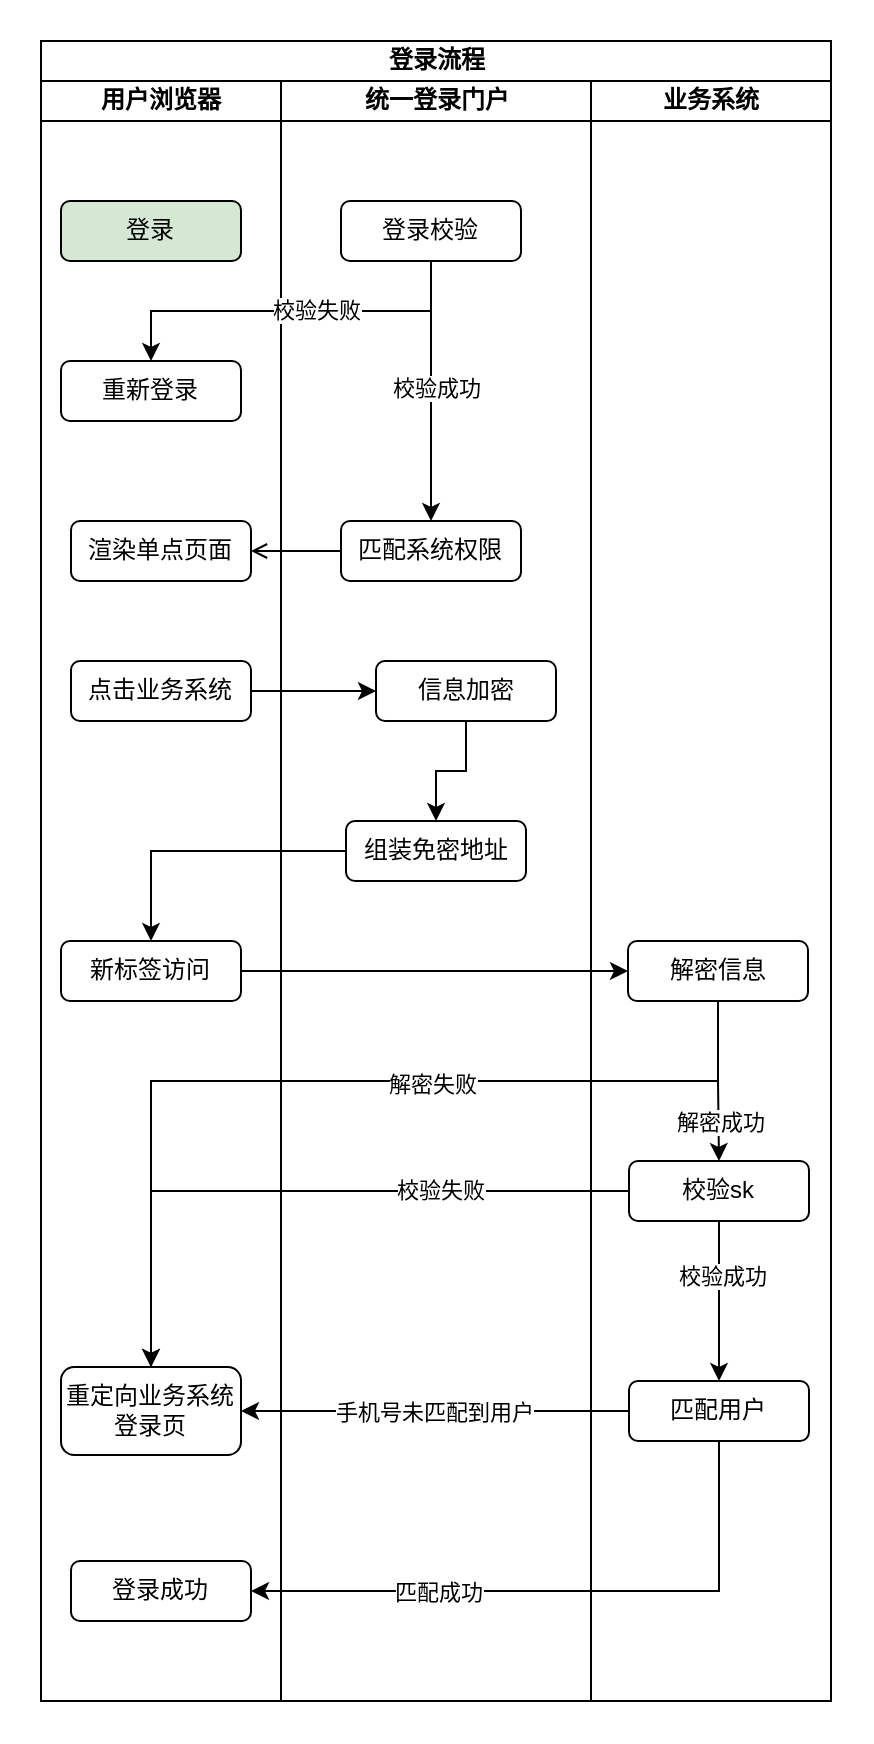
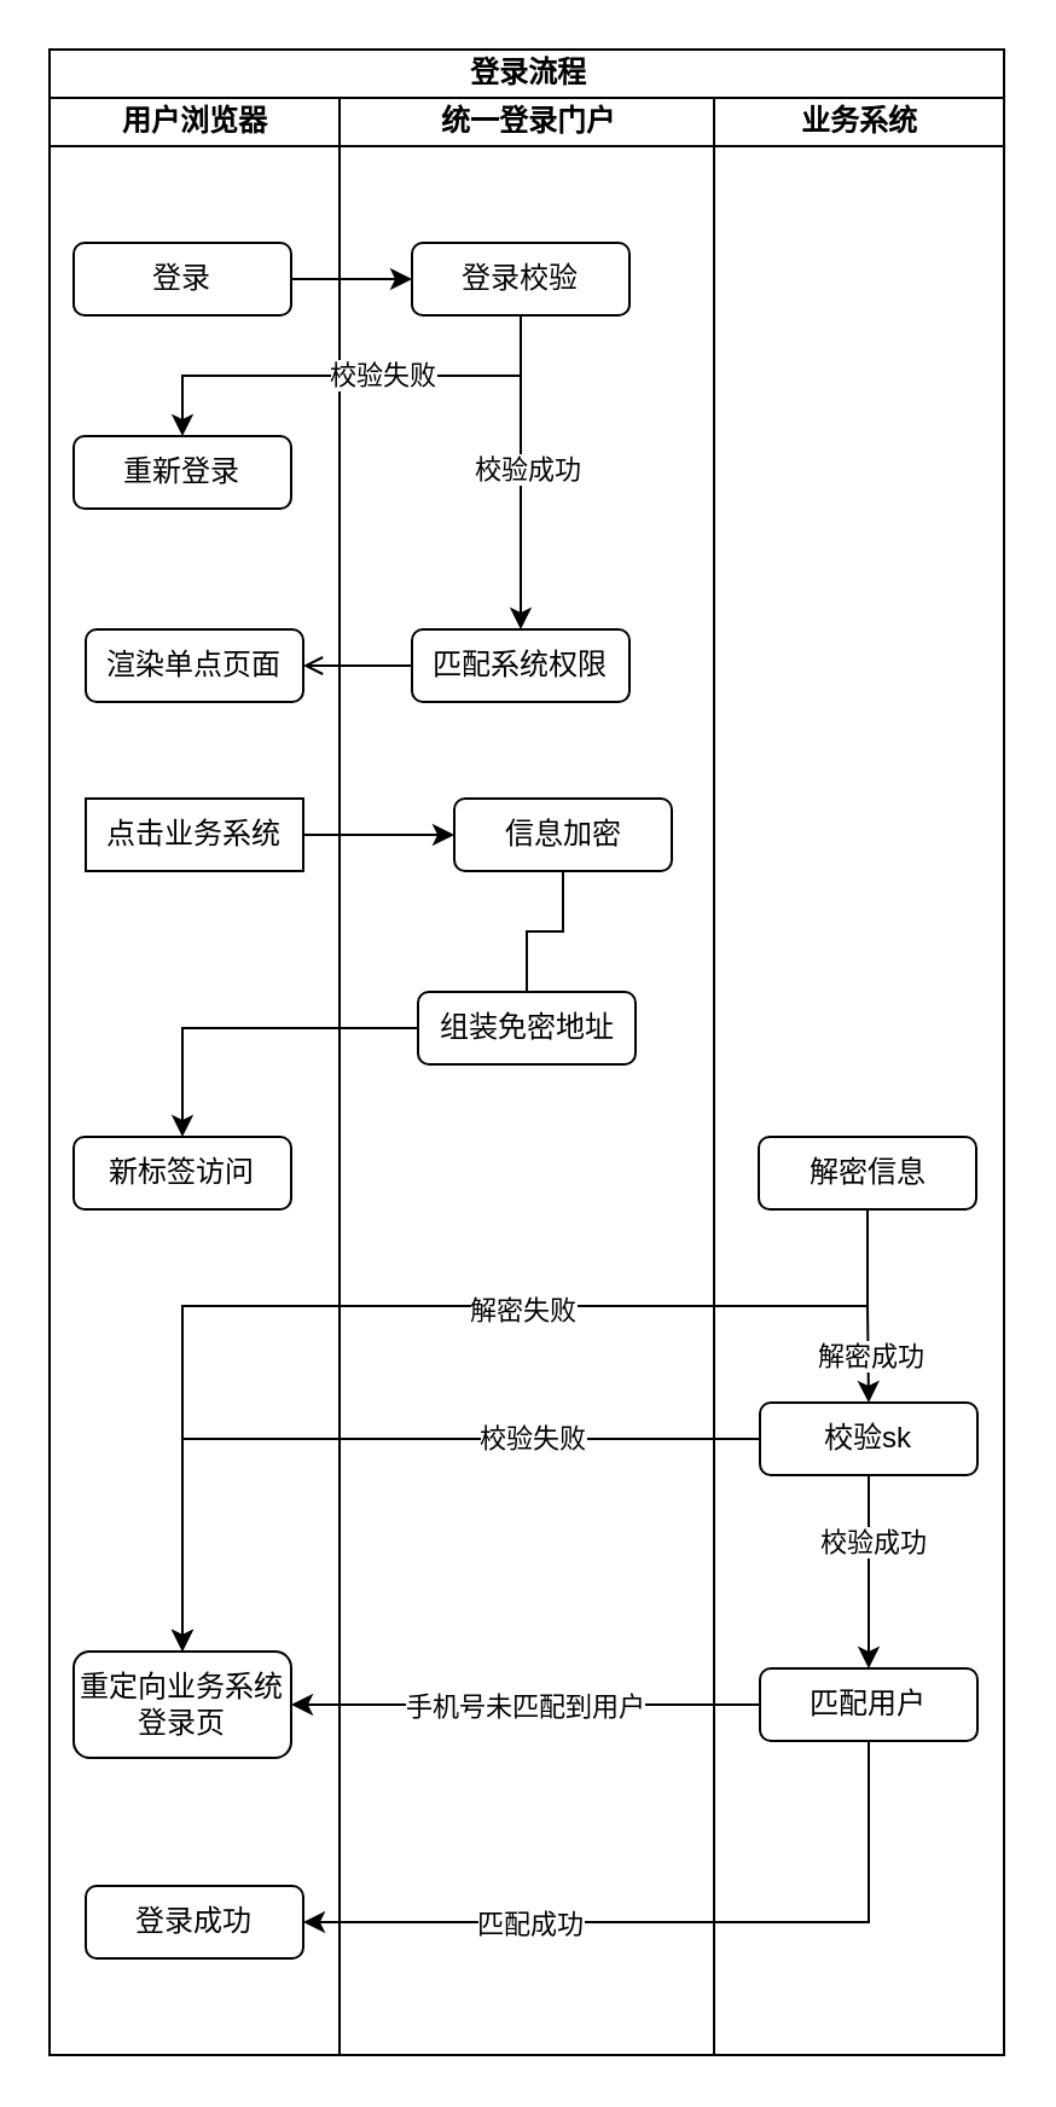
  <mxCell id="0" />
  <mxCell id="1" parent="0" />
  <mxCell id="2" value="登录流程" style="swimlane;childLayout=stackLayout;resizeParent=1;resizeParentMax=0;startSize=20;html=1;" vertex="1" parent="1"><mxGeometry x="20" y="20" width="395" height="830" as="geometry" /></mxCell>
  <mxCell id="3" value="用户浏览器" style="swimlane;startSize=20;html=1;" vertex="1" parent="2"><mxGeometry y="20" width="120" height="810" as="geometry" /></mxCell>
- <mxCell id="4" value="登录" style="rounded=1;whiteSpace=wrap;html=1;fillColor=#d5e8d4;" vertex="1" parent="3"><mxGeometry x="10" y="60" width="90" height="30" as="geometry" /></mxCell>
+ <mxCell id="4" value="登录" style="rounded=1;whiteSpace=wrap;html=1;" vertex="1" parent="3"><mxGeometry x="10" y="60" width="90" height="30" as="geometry" /></mxCell>
  <mxCell id="5" value="重新登录" style="rounded=1;whiteSpace=wrap;html=1;" vertex="1" parent="3"><mxGeometry x="10" y="140" width="90" height="30" as="geometry" /></mxCell>
  <mxCell id="6" value="新标签访问" style="rounded=1;whiteSpace=wrap;html=1;" vertex="1" parent="3"><mxGeometry x="10" y="430" width="90" height="30" as="geometry" /></mxCell>
  <mxCell id="7" value="登录成功" style="rounded=1;whiteSpace=wrap;html=1;" vertex="1" parent="3"><mxGeometry x="15" y="740" width="90" height="30" as="geometry" /></mxCell>
  <mxCell id="8" value="统一登录门户" style="swimlane;startSize=20;html=1;" vertex="1" parent="2"><mxGeometry x="120" y="20" width="155" height="810" as="geometry" /></mxCell>
  <mxCell id="9" value="" style="edgeStyle=orthogonalEdgeStyle;rounded=0;orthogonalLoop=1;jettySize=auto;html=1;" edge="1" parent="8" source="11" target="15"><mxGeometry relative="1" as="geometry" /></mxCell>
  <mxCell id="10" value="校验成功" style="edgeLabel;html=1;align=center;verticalAlign=middle;resizable=0;points=[];" vertex="1" connectable="0" parent="9"><mxGeometry x="-0.025" y="2" relative="1" as="geometry"><mxPoint as="offset" /></mxGeometry></mxCell>
  <mxCell id="11" value="登录校验" style="rounded=1;whiteSpace=wrap;html=1;" vertex="1" parent="8"><mxGeometry x="30" y="60" width="90" height="30" as="geometry" /></mxCell>
  <mxCell id="12" value="渲染单点页面" style="rounded=1;whiteSpace=wrap;html=1;" vertex="1" parent="8"><mxGeometry x="-105" y="220" width="90" height="30" as="geometry" /></mxCell>
  <mxCell id="13" value="" style="edgeStyle=orthogonalEdgeStyle;rounded=0;orthogonalLoop=1;jettySize=auto;html=1;" edge="1" parent="8" source="14" target="18"><mxGeometry relative="1" as="geometry" /></mxCell>
- <mxCell id="14" value="点击业务系统" style="rounded=1;whiteSpace=wrap;html=1;" vertex="1" parent="8"><mxGeometry x="-105" y="290" width="90" height="30" as="geometry" /></mxCell>
+ <mxCell id="14" value="点击业务系统" style="whiteSpace=wrap;html=1;rounded=0;" vertex="1" parent="8"><mxGeometry x="-105" y="290" width="90" height="30" as="geometry" /></mxCell>
  <mxCell id="15" value="匹配系统权限" style="rounded=1;whiteSpace=wrap;html=1;" vertex="1" parent="8"><mxGeometry x="30" y="220" width="90" height="30" as="geometry" /></mxCell>
  <mxCell id="16" value="" style="edgeStyle=orthogonalEdgeStyle;rounded=0;orthogonalLoop=1;jettySize=auto;html=1;endArrow=open;" edge="1" parent="8" source="15" target="12"><mxGeometry relative="1" as="geometry" /></mxCell>
- <mxCell id="17" value="" style="edgeStyle=orthogonalEdgeStyle;rounded=0;orthogonalLoop=1;jettySize=auto;html=1;" edge="1" parent="8" source="18" target="19"><mxGeometry relative="1" as="geometry" /></mxCell>
+ <mxCell id="17" value="" style="edgeStyle=orthogonalEdgeStyle;rounded=0;orthogonalLoop=1;jettySize=auto;html=1;endArrow=none;" edge="1" parent="8" source="18" target="19"><mxGeometry relative="1" as="geometry" /></mxCell>
  <mxCell id="18" value="信息加密" style="rounded=1;whiteSpace=wrap;html=1;" vertex="1" parent="8"><mxGeometry x="47.5" y="290" width="90" height="30" as="geometry" /></mxCell>
  <mxCell id="19" value="组装免密地址" style="rounded=1;whiteSpace=wrap;html=1;" vertex="1" parent="8"><mxGeometry x="32.5" y="370" width="90" height="30" as="geometry" /></mxCell>
  <mxCell id="20" value="业务系统" style="swimlane;startSize=20;html=1;" vertex="1" parent="2"><mxGeometry x="275" y="20" width="120" height="810" as="geometry" /></mxCell>
  <mxCell id="21" value="" style="edgeStyle=orthogonalEdgeStyle;rounded=0;orthogonalLoop=1;jettySize=auto;html=1;" edge="1" parent="20" source="23" target="29"><mxGeometry relative="1" as="geometry" /></mxCell>
  <mxCell id="22" value="解密成功" style="edgeLabel;html=1;align=center;verticalAlign=middle;resizable=0;points=[];" vertex="1" connectable="0" parent="21"><mxGeometry x="0.097" y="-1" relative="1" as="geometry"><mxPoint x="1" y="17" as="offset" /></mxGeometry></mxCell>
  <mxCell id="23" value="解密信息" style="rounded=1;whiteSpace=wrap;html=1;" vertex="1" parent="20"><mxGeometry x="18.5" y="430" width="90" height="30" as="geometry" /></mxCell>
  <mxCell id="24" value="重定向业务系统登录页" style="rounded=1;whiteSpace=wrap;html=1;" vertex="1" parent="20"><mxGeometry x="-265" y="643" width="90" height="44" as="geometry" /></mxCell>
  <mxCell id="25" style="edgeStyle=orthogonalEdgeStyle;rounded=0;orthogonalLoop=1;jettySize=auto;html=1;entryX=0.5;entryY=0;entryDx=0;entryDy=0;" edge="1" parent="20" source="23" target="24"><mxGeometry relative="1" as="geometry"><Array as="points"><mxPoint x="64" y="500" /><mxPoint x="-220" y="500" /></Array></mxGeometry></mxCell>
  <mxCell id="26" value="解密失败" style="edgeLabel;html=1;align=center;verticalAlign=middle;resizable=0;points=[];" vertex="1" connectable="0" parent="25"><mxGeometry x="-0.309" y="1" relative="1" as="geometry"><mxPoint x="-22" as="offset" /></mxGeometry></mxCell>
  <mxCell id="27" value="" style="edgeStyle=orthogonalEdgeStyle;rounded=0;orthogonalLoop=1;jettySize=auto;html=1;" edge="1" parent="20" source="29" target="30"><mxGeometry relative="1" as="geometry" /></mxCell>
  <mxCell id="28" value="校验成功" style="edgeLabel;html=1;align=center;verticalAlign=middle;resizable=0;points=[];" vertex="1" connectable="0" parent="27"><mxGeometry x="-0.325" y="1" relative="1" as="geometry"><mxPoint as="offset" /></mxGeometry></mxCell>
  <mxCell id="29" value="校验sk" style="rounded=1;whiteSpace=wrap;html=1;" vertex="1" parent="20"><mxGeometry x="19" y="540" width="90" height="30" as="geometry" /></mxCell>
  <mxCell id="30" value="匹配用户" style="rounded=1;whiteSpace=wrap;html=1;" vertex="1" parent="20"><mxGeometry x="19" y="650" width="90" height="30" as="geometry" /></mxCell>
  <mxCell id="31" value="校验失败" style="edgeStyle=orthogonalEdgeStyle;rounded=0;orthogonalLoop=1;jettySize=auto;html=1;" edge="1" parent="20" source="29" target="24"><mxGeometry x="-0.425" relative="1" as="geometry"><mxPoint as="offset" /></mxGeometry></mxCell>
  <mxCell id="32" value="" style="edgeStyle=orthogonalEdgeStyle;rounded=0;orthogonalLoop=1;jettySize=auto;html=1;" edge="1" parent="20" source="30" target="24"><mxGeometry relative="1" as="geometry"><mxPoint x="-170" y="665" as="targetPoint" /></mxGeometry></mxCell>
  <mxCell id="33" value="手机号未匹配到用户" style="edgeLabel;html=1;align=center;verticalAlign=middle;resizable=0;points=[];" vertex="1" connectable="0" parent="32"><mxGeometry x="-0.196" y="3" relative="1" as="geometry"><mxPoint x="-20" y="-3" as="offset" /></mxGeometry></mxCell>
+ <mxCell id="34" value="" style="edgeStyle=orthogonalEdgeStyle;rounded=0;orthogonalLoop=1;jettySize=auto;html=1;" edge="1" parent="2" source="4" target="11"><mxGeometry relative="1" as="geometry" /></mxCell>
  <mxCell id="35" style="edgeStyle=orthogonalEdgeStyle;rounded=0;orthogonalLoop=1;jettySize=auto;html=1;exitX=0.5;exitY=1;exitDx=0;exitDy=0;entryX=0.5;entryY=0;entryDx=0;entryDy=0;" edge="1" parent="2" source="11" target="5"><mxGeometry relative="1" as="geometry"><mxPoint x="50" y="150" as="targetPoint" /></mxGeometry></mxCell>
  <mxCell id="36" value="校验失败" style="edgeLabel;html=1;align=center;verticalAlign=middle;resizable=0;points=[];" vertex="1" connectable="0" parent="35"><mxGeometry x="-0.122" y="-1" relative="1" as="geometry"><mxPoint as="offset" /></mxGeometry></mxCell>
  <mxCell id="37" value="" style="edgeStyle=orthogonalEdgeStyle;rounded=0;orthogonalLoop=1;jettySize=auto;html=1;" edge="1" parent="2" source="19" target="6"><mxGeometry relative="1" as="geometry" /></mxCell>
- <mxCell id="38" value="" style="edgeStyle=orthogonalEdgeStyle;rounded=0;orthogonalLoop=1;jettySize=auto;html=1;" edge="1" parent="2" source="6" target="23"><mxGeometry relative="1" as="geometry" /></mxCell>
  <mxCell id="39" style="edgeStyle=orthogonalEdgeStyle;rounded=0;orthogonalLoop=1;jettySize=auto;html=1;entryX=1;entryY=0.5;entryDx=0;entryDy=0;" edge="1" parent="2" source="30" target="7"><mxGeometry relative="1" as="geometry"><Array as="points"><mxPoint x="339" y="775" /></Array></mxGeometry></mxCell>
  <mxCell id="40" value="匹配成功" style="edgeLabel;html=1;align=center;verticalAlign=middle;resizable=0;points=[];" vertex="1" connectable="0" parent="39"><mxGeometry x="0.495" y="1" relative="1" as="geometry"><mxPoint x="15" y="-1" as="offset" /></mxGeometry></mxCell>
